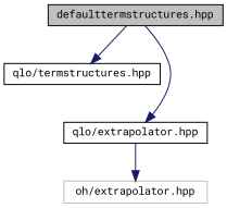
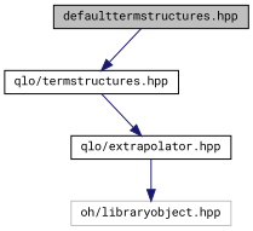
  digraph {
    fontname="Roboto Mono"
    node [color=black fillcolor=white fontname="Roboto Mono" fontsize=10 shape=record style=filled]
    edge [color=midnightblue fontname="Roboto Mono" fontsize=10 labelfontname=Helvetica labelfontsize=10 style=solid]
    n1 [fillcolor=grey75 fontcolor=black height=0.2 label="defaulttermstructures.hpp" width=0.4]
    n2 [height=0.2 label="qlo/termstructures.hpp" width=0.4]
    n3 [height=0.2 label="qlo/extrapolator.hpp" width=0.4]
-   n4 [color=grey75 height=0.2 label="oh/extrapolator.hpp" width=0.4]
+   n4 [color=grey75 height=0.2 label="oh/libraryobject.hpp" width=0.4]
    n1 -> n2
-   n1 -> n3
+   n2 -> n3
    n3 -> n4
  }
